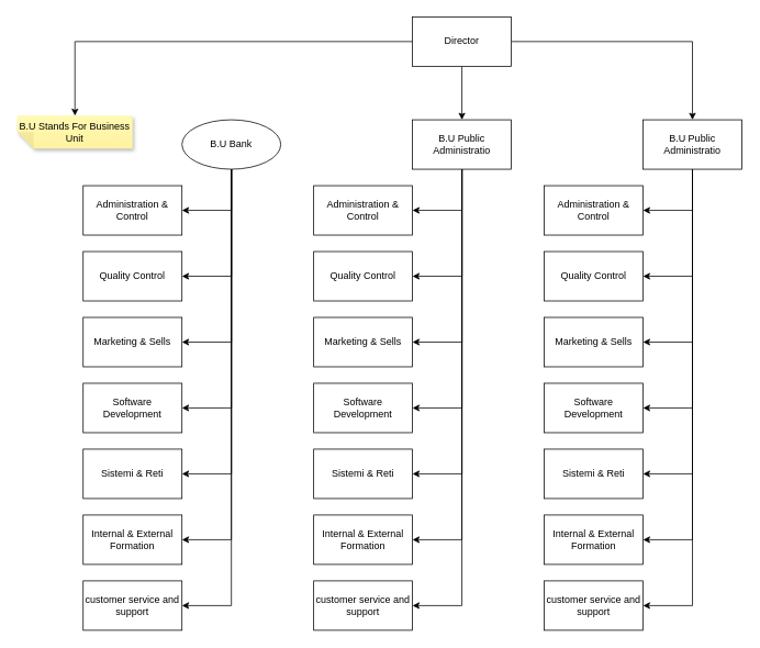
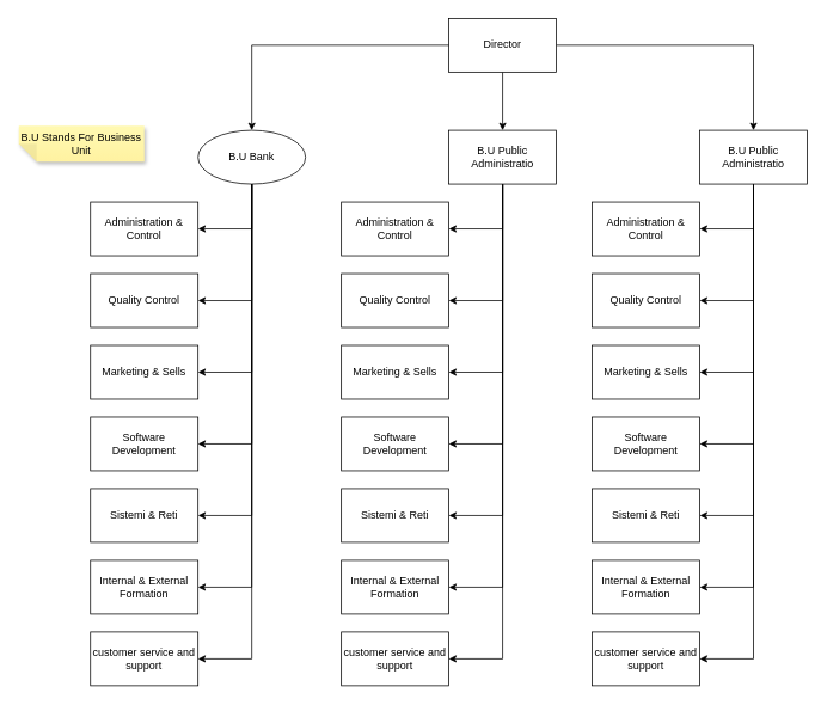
  <mxCell id="0" />
  <mxCell id="1" parent="0" />
  <mxCell id="2" style="edgeStyle=orthogonalEdgeStyle;rounded=0;orthogonalLoop=1;jettySize=auto;html=1;exitX=1;exitY=0.5;exitDx=0;exitDy=0;entryX=0.5;entryY=0;entryDx=0;entryDy=0;" parent="1" source="4" target="28" edge="1"><mxGeometry relative="1" as="geometry" /></mxCell>
  <mxCell id="3" style="edgeStyle=orthogonalEdgeStyle;rounded=0;orthogonalLoop=1;jettySize=auto;html=1;exitX=0.5;exitY=1;exitDx=0;exitDy=0;entryX=0.5;entryY=0;entryDx=0;entryDy=0;" parent="1" source="4" target="20" edge="1"><mxGeometry relative="1" as="geometry" /></mxCell>
  <mxCell id="4" value="Director" style="rounded=0;whiteSpace=wrap;html=1;" parent="1" vertex="1"><mxGeometry x="500" y="20" width="120" height="60" as="geometry" /></mxCell>
  <mxCell id="5" style="edgeStyle=orthogonalEdgeStyle;rounded=0;orthogonalLoop=1;jettySize=auto;html=1;exitX=0.5;exitY=1;exitDx=0;exitDy=0;entryX=1;entryY=0.5;entryDx=0;entryDy=0;" parent="1" source="12" target="30" edge="1"><mxGeometry relative="1" as="geometry" /></mxCell>
  <mxCell id="6" style="edgeStyle=orthogonalEdgeStyle;rounded=0;orthogonalLoop=1;jettySize=auto;html=1;exitX=0.5;exitY=1;exitDx=0;exitDy=0;entryX=1;entryY=0.5;entryDx=0;entryDy=0;" parent="1" source="12" target="31" edge="1"><mxGeometry relative="1" as="geometry" /></mxCell>
  <mxCell id="7" style="edgeStyle=orthogonalEdgeStyle;rounded=0;orthogonalLoop=1;jettySize=auto;html=1;exitX=0.5;exitY=1;exitDx=0;exitDy=0;entryX=1;entryY=0.5;entryDx=0;entryDy=0;" parent="1" source="12" target="32" edge="1"><mxGeometry relative="1" as="geometry" /></mxCell>
  <mxCell id="8" style="edgeStyle=orthogonalEdgeStyle;rounded=0;orthogonalLoop=1;jettySize=auto;html=1;exitX=0.5;exitY=1;exitDx=0;exitDy=0;entryX=1;entryY=0.5;entryDx=0;entryDy=0;" parent="1" source="12" target="33" edge="1"><mxGeometry relative="1" as="geometry" /></mxCell>
  <mxCell id="9" style="edgeStyle=orthogonalEdgeStyle;rounded=0;orthogonalLoop=1;jettySize=auto;html=1;exitX=0.5;exitY=1;exitDx=0;exitDy=0;entryX=1;entryY=0.5;entryDx=0;entryDy=0;" parent="1" source="12" target="34" edge="1"><mxGeometry relative="1" as="geometry" /></mxCell>
  <mxCell id="10" style="edgeStyle=orthogonalEdgeStyle;rounded=0;orthogonalLoop=1;jettySize=auto;html=1;exitX=0.5;exitY=1;exitDx=0;exitDy=0;entryX=1;entryY=0.5;entryDx=0;entryDy=0;" parent="1" source="12" target="35" edge="1"><mxGeometry relative="1" as="geometry" /></mxCell>
  <mxCell id="11" style="edgeStyle=orthogonalEdgeStyle;rounded=0;orthogonalLoop=1;jettySize=auto;html=1;exitX=0.5;exitY=1;exitDx=0;exitDy=0;entryX=1;entryY=0.5;entryDx=0;entryDy=0;" parent="1" source="12" target="36" edge="1"><mxGeometry relative="1" as="geometry" /></mxCell>
  <mxCell id="12" value="B.U Bank" style="ellipse;whiteSpace=wrap;html=1;hachureGap=4;fontFamily=Helvetica;fontSize=12;" parent="1" vertex="1"><mxGeometry x="220" y="145" width="120" height="60" as="geometry" /></mxCell>
  <mxCell id="13" style="edgeStyle=orthogonalEdgeStyle;rounded=0;orthogonalLoop=1;jettySize=auto;html=1;exitX=0.5;exitY=1;exitDx=0;exitDy=0;entryX=1;entryY=0.5;entryDx=0;entryDy=0;" parent="1" source="20" target="37" edge="1"><mxGeometry relative="1" as="geometry" /></mxCell>
  <mxCell id="14" style="edgeStyle=orthogonalEdgeStyle;rounded=0;orthogonalLoop=1;jettySize=auto;html=1;exitX=0.5;exitY=1;exitDx=0;exitDy=0;entryX=1;entryY=0.5;entryDx=0;entryDy=0;" parent="1" source="20" target="38" edge="1"><mxGeometry relative="1" as="geometry" /></mxCell>
  <mxCell id="15" style="edgeStyle=orthogonalEdgeStyle;rounded=0;orthogonalLoop=1;jettySize=auto;html=1;exitX=0.5;exitY=1;exitDx=0;exitDy=0;entryX=1;entryY=0.5;entryDx=0;entryDy=0;" parent="1" source="20" target="39" edge="1"><mxGeometry relative="1" as="geometry" /></mxCell>
  <mxCell id="16" style="edgeStyle=orthogonalEdgeStyle;rounded=0;orthogonalLoop=1;jettySize=auto;html=1;exitX=0.5;exitY=1;exitDx=0;exitDy=0;entryX=1;entryY=0.5;entryDx=0;entryDy=0;" parent="1" source="20" target="40" edge="1"><mxGeometry relative="1" as="geometry" /></mxCell>
  <mxCell id="17" style="edgeStyle=orthogonalEdgeStyle;rounded=0;orthogonalLoop=1;jettySize=auto;html=1;exitX=0.5;exitY=1;exitDx=0;exitDy=0;entryX=1;entryY=0.5;entryDx=0;entryDy=0;" parent="1" source="20" target="41" edge="1"><mxGeometry relative="1" as="geometry" /></mxCell>
  <mxCell id="18" style="edgeStyle=orthogonalEdgeStyle;rounded=0;orthogonalLoop=1;jettySize=auto;html=1;exitX=0.5;exitY=1;exitDx=0;exitDy=0;entryX=1;entryY=0.5;entryDx=0;entryDy=0;" parent="1" source="20" target="42" edge="1"><mxGeometry relative="1" as="geometry" /></mxCell>
  <mxCell id="19" style="edgeStyle=orthogonalEdgeStyle;rounded=0;orthogonalLoop=1;jettySize=auto;html=1;exitX=0.5;exitY=1;exitDx=0;exitDy=0;entryX=1;entryY=0.5;entryDx=0;entryDy=0;" parent="1" source="20" target="43" edge="1"><mxGeometry relative="1" as="geometry" /></mxCell>
  <mxCell id="20" value="B.U Public Administratio" style="rounded=0;whiteSpace=wrap;html=1;hachureGap=4;fontFamily=Helvetica;fontSize=12;" parent="1" vertex="1"><mxGeometry x="500" y="145" width="120" height="60" as="geometry" /></mxCell>
  <mxCell id="21" style="edgeStyle=orthogonalEdgeStyle;rounded=0;orthogonalLoop=1;jettySize=auto;html=1;exitX=0.5;exitY=1;exitDx=0;exitDy=0;entryX=1;entryY=0.5;entryDx=0;entryDy=0;" parent="1" source="28" target="44" edge="1"><mxGeometry relative="1" as="geometry" /></mxCell>
  <mxCell id="22" style="edgeStyle=orthogonalEdgeStyle;rounded=0;orthogonalLoop=1;jettySize=auto;html=1;exitX=0.5;exitY=1;exitDx=0;exitDy=0;entryX=1;entryY=0.5;entryDx=0;entryDy=0;" parent="1" source="28" target="45" edge="1"><mxGeometry relative="1" as="geometry" /></mxCell>
  <mxCell id="23" style="edgeStyle=orthogonalEdgeStyle;rounded=0;orthogonalLoop=1;jettySize=auto;html=1;exitX=0.5;exitY=1;exitDx=0;exitDy=0;entryX=1;entryY=0.5;entryDx=0;entryDy=0;" parent="1" source="28" target="46" edge="1"><mxGeometry relative="1" as="geometry" /></mxCell>
  <mxCell id="24" style="edgeStyle=orthogonalEdgeStyle;rounded=0;orthogonalLoop=1;jettySize=auto;html=1;exitX=0.5;exitY=1;exitDx=0;exitDy=0;entryX=1;entryY=0.5;entryDx=0;entryDy=0;" parent="1" source="28" target="47" edge="1"><mxGeometry relative="1" as="geometry" /></mxCell>
  <mxCell id="25" style="edgeStyle=orthogonalEdgeStyle;rounded=0;orthogonalLoop=1;jettySize=auto;html=1;exitX=0.5;exitY=1;exitDx=0;exitDy=0;entryX=1;entryY=0.5;entryDx=0;entryDy=0;" parent="1" source="28" target="48" edge="1"><mxGeometry relative="1" as="geometry" /></mxCell>
  <mxCell id="26" style="edgeStyle=orthogonalEdgeStyle;rounded=0;orthogonalLoop=1;jettySize=auto;html=1;exitX=0.5;exitY=1;exitDx=0;exitDy=0;entryX=1;entryY=0.5;entryDx=0;entryDy=0;" parent="1" source="28" target="49" edge="1"><mxGeometry relative="1" as="geometry" /></mxCell>
  <mxCell id="27" style="edgeStyle=orthogonalEdgeStyle;rounded=0;orthogonalLoop=1;jettySize=auto;html=1;exitX=0.5;exitY=1;exitDx=0;exitDy=0;entryX=1;entryY=0.5;entryDx=0;entryDy=0;" parent="1" source="28" target="50" edge="1"><mxGeometry relative="1" as="geometry" /></mxCell>
  <mxCell id="28" value="B.U Public Administratio" style="rounded=0;whiteSpace=wrap;html=1;hachureGap=4;fontFamily=Helvetica;fontSize=12;" parent="1" vertex="1"><mxGeometry x="780" y="145" width="120" height="60" as="geometry" /></mxCell>
- <mxCell id="29" style="edgeStyle=orthogonalEdgeStyle;rounded=0;orthogonalLoop=1;jettySize=auto;html=1;exitX=0;exitY=0.5;exitDx=0;exitDy=0;" parent="1" source="4" target="51" edge="1"><mxGeometry relative="1" as="geometry"><mxPoint x="290" y="125" as="targetPoint" /></mxGeometry></mxCell>
+ <mxCell id="29" style="edgeStyle=orthogonalEdgeStyle;rounded=0;orthogonalLoop=1;jettySize=auto;html=1;exitX=0;exitY=0.5;exitDx=0;exitDy=0;entryX=0.5;entryY=0;entryDx=0;entryDy=0;" parent="1" source="4" target="12" edge="1"><mxGeometry relative="1" as="geometry"><mxPoint x="290" y="125" as="targetPoint" /></mxGeometry></mxCell>
  <mxCell id="30" value="Administration &amp;amp; Control" style="rounded=0;whiteSpace=wrap;html=1;" parent="1" vertex="1"><mxGeometry x="100" y="225" width="120" height="60" as="geometry" /></mxCell>
  <mxCell id="31" value="Quality Control" style="rounded=0;whiteSpace=wrap;html=1;" parent="1" vertex="1"><mxGeometry x="100" y="305" width="120" height="60" as="geometry" /></mxCell>
  <mxCell id="32" value="Marketing &amp;amp; Sells" style="rounded=0;whiteSpace=wrap;html=1;" parent="1" vertex="1"><mxGeometry x="100" y="385" width="120" height="60" as="geometry" /></mxCell>
  <mxCell id="33" value="Software Development" style="rounded=0;whiteSpace=wrap;html=1;" parent="1" vertex="1"><mxGeometry x="100" y="465" width="120" height="60" as="geometry" /></mxCell>
  <mxCell id="34" value="Sistemi &amp;amp; Reti" style="rounded=0;whiteSpace=wrap;html=1;" parent="1" vertex="1"><mxGeometry x="100" y="545" width="120" height="60" as="geometry" /></mxCell>
  <mxCell id="35" value="Internal &amp;amp; External Formation" style="rounded=0;whiteSpace=wrap;html=1;" parent="1" vertex="1"><mxGeometry x="100" y="625" width="120" height="60" as="geometry" /></mxCell>
  <mxCell id="36" value="customer service and support" style="rounded=0;whiteSpace=wrap;html=1;" parent="1" vertex="1"><mxGeometry x="100" y="705" width="120" height="60" as="geometry" /></mxCell>
  <mxCell id="37" value="Administration &amp;amp; Control" style="rounded=0;whiteSpace=wrap;html=1;" parent="1" vertex="1"><mxGeometry x="380" y="225" width="120" height="60" as="geometry" /></mxCell>
  <mxCell id="38" value="Quality Control" style="rounded=0;whiteSpace=wrap;html=1;" parent="1" vertex="1"><mxGeometry x="380" y="305" width="120" height="60" as="geometry" /></mxCell>
  <mxCell id="39" value="Marketing &amp;amp; Sells" style="rounded=0;whiteSpace=wrap;html=1;" parent="1" vertex="1"><mxGeometry x="380" y="385" width="120" height="60" as="geometry" /></mxCell>
  <mxCell id="40" value="Software Development" style="rounded=0;whiteSpace=wrap;html=1;" parent="1" vertex="1"><mxGeometry x="380" y="465" width="120" height="60" as="geometry" /></mxCell>
  <mxCell id="41" value="Sistemi &amp;amp; Reti" style="rounded=0;whiteSpace=wrap;html=1;" parent="1" vertex="1"><mxGeometry x="380" y="545" width="120" height="60" as="geometry" /></mxCell>
  <mxCell id="42" value="Internal &amp;amp; External Formation" style="rounded=0;whiteSpace=wrap;html=1;" parent="1" vertex="1"><mxGeometry x="380" y="625" width="120" height="60" as="geometry" /></mxCell>
  <mxCell id="43" value="customer service and support" style="rounded=0;whiteSpace=wrap;html=1;" parent="1" vertex="1"><mxGeometry x="380" y="705" width="120" height="60" as="geometry" /></mxCell>
  <mxCell id="44" value="Administration &amp;amp; Control" style="rounded=0;whiteSpace=wrap;html=1;" parent="1" vertex="1"><mxGeometry x="660" y="225" width="120" height="60" as="geometry" /></mxCell>
  <mxCell id="45" value="Quality Control" style="rounded=0;whiteSpace=wrap;html=1;" parent="1" vertex="1"><mxGeometry x="660" y="305" width="120" height="60" as="geometry" /></mxCell>
  <mxCell id="46" value="Marketing &amp;amp; Sells" style="rounded=0;whiteSpace=wrap;html=1;" parent="1" vertex="1"><mxGeometry x="660" y="385" width="120" height="60" as="geometry" /></mxCell>
  <mxCell id="47" value="Software Development" style="rounded=0;whiteSpace=wrap;html=1;" parent="1" vertex="1"><mxGeometry x="660" y="465" width="120" height="60" as="geometry" /></mxCell>
  <mxCell id="48" value="Sistemi &amp;amp; Reti" style="rounded=0;whiteSpace=wrap;html=1;" parent="1" vertex="1"><mxGeometry x="660" y="545" width="120" height="60" as="geometry" /></mxCell>
  <mxCell id="49" value="Internal &amp;amp; External Formation" style="rounded=0;whiteSpace=wrap;html=1;" parent="1" vertex="1"><mxGeometry x="660" y="625" width="120" height="60" as="geometry" /></mxCell>
  <mxCell id="50" value="customer service and support" style="rounded=0;whiteSpace=wrap;html=1;" parent="1" vertex="1"><mxGeometry x="660" y="705" width="120" height="60" as="geometry" /></mxCell>
  <mxCell id="51" value="B.U Stands For Business Unit" style="shape=note;whiteSpace=wrap;html=1;backgroundOutline=1;fontColor=#000000;darkOpacity=0.05;fillColor=#FFF9B2;strokeColor=none;fillStyle=solid;direction=west;gradientDirection=north;gradientColor=#FFF2A1;shadow=1;size=20;pointerEvents=1;" vertex="1" parent="1"><mxGeometry x="20" y="140" width="140" height="40" as="geometry" /></mxCell>
